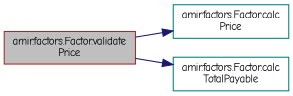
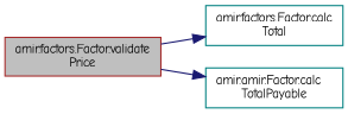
  digraph {
    fontname="Comic Neue"
    rankdir=LR
    node [color=teal fillcolor=white fontname="Comic Neue" fontsize=10 shape=record style=filled]
    edge [color=midnightblue fontname="Comic Neue" fontsize=10 labelfontname="FreeSans.ttf" labelfontsize=10 style=solid]
    n1 [color=brown fillcolor=grey75 fontcolor=black height=0.2 label="amir.factors.Factor.validate\lPrice" width=0.4]
-   n2 [height=0.2 label="amir.factors.Factor.calc\lPrice" width=0.4]
-   n3 [height=0.2 label="amir.factors.Factor.calc\lTotalPayable" width=0.4]
+   n2 [height=0.2 label="amir.factors.Factor.calc\lTotal" width=0.4]
+   n3 [height=0.2 label="amir.amir.Factor.calc\lTotalPayable" width=0.4]
    n1 -> n2
    n1 -> n3
  }
